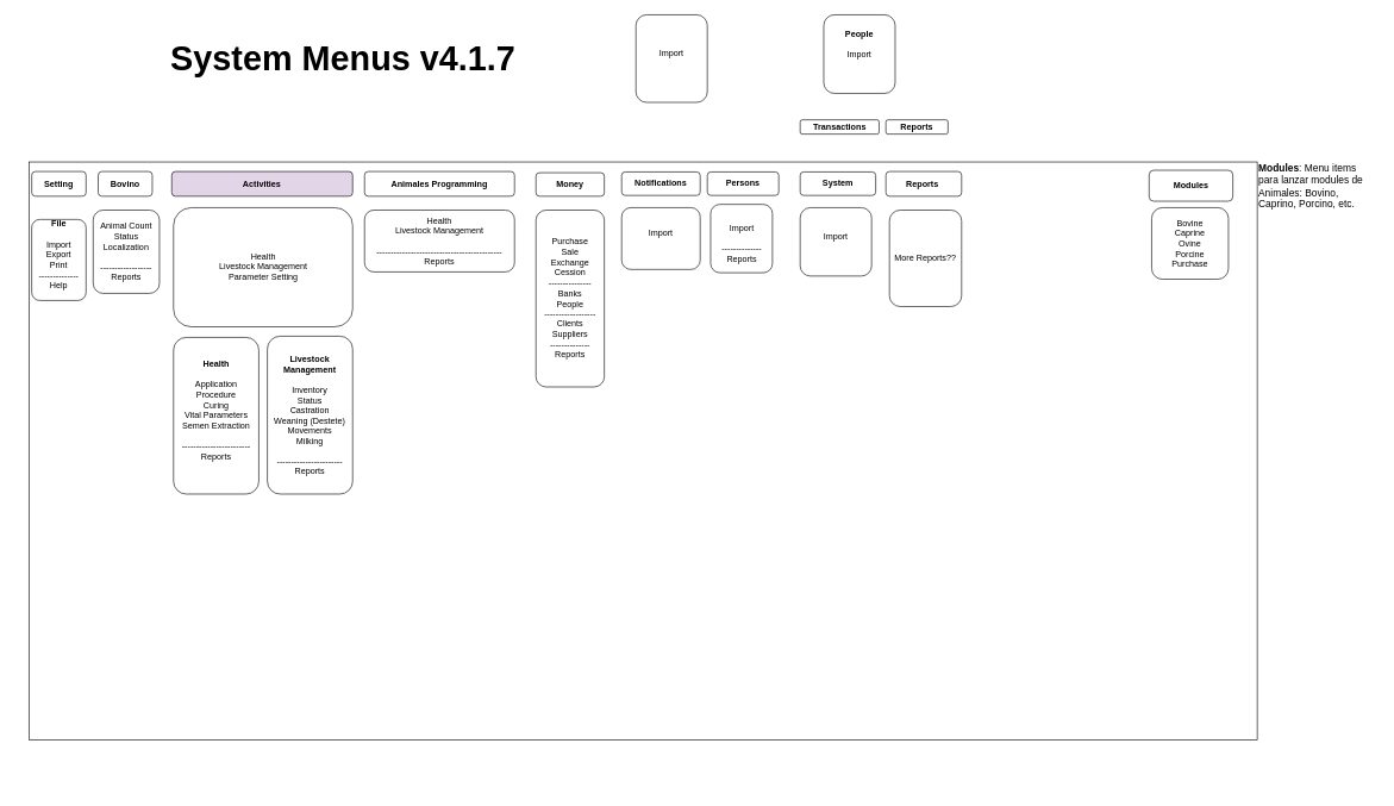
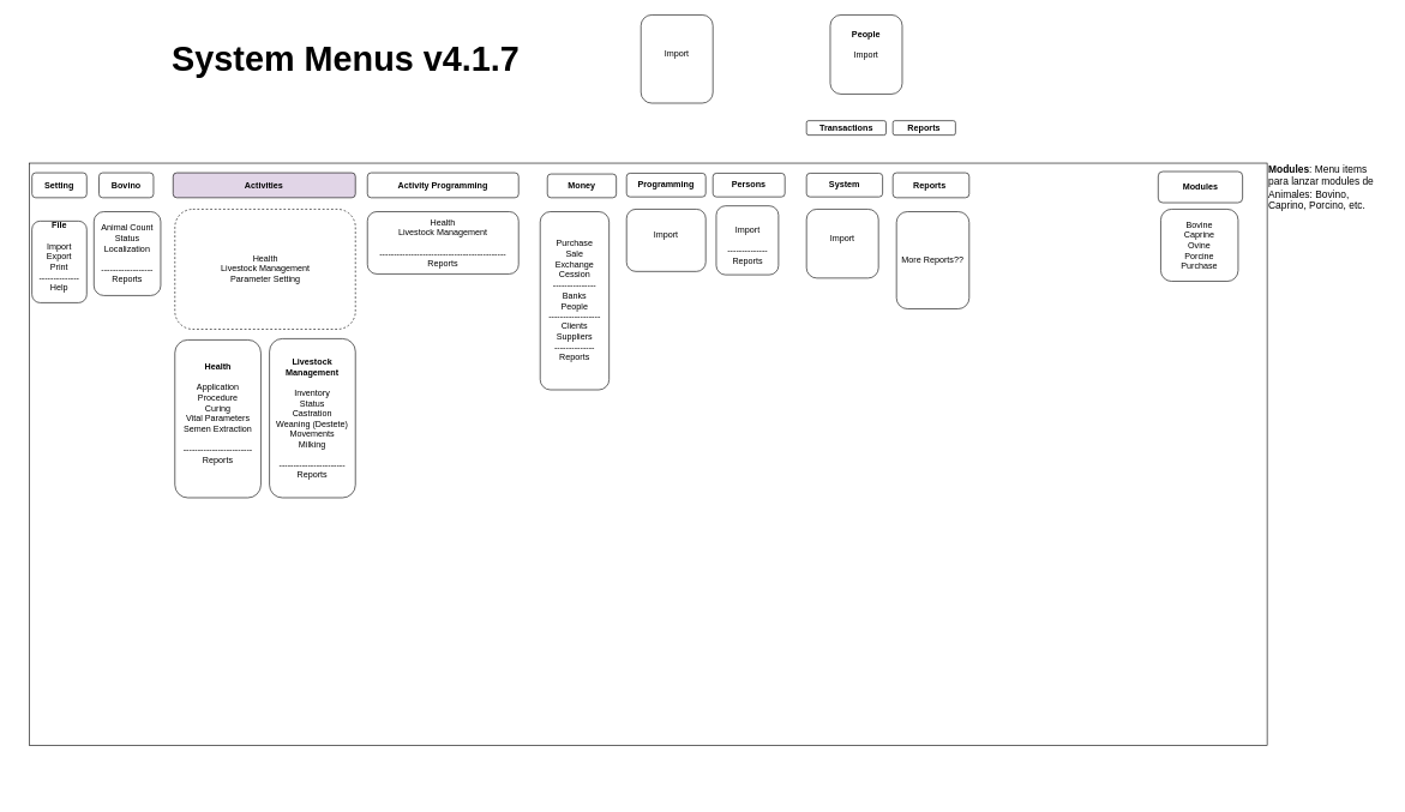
  <mxCell id="0" />
  <mxCell id="1" parent="0" />
  <mxCell id="2" value="&lt;font&gt;&lt;font style=&quot;font-size: 48px&quot;&gt;&lt;b&gt;System Menus v4.1.7&lt;/b&gt;&lt;/font&gt;&lt;br&gt;&lt;/font&gt;" style="text;html=1;strokeColor=none;fillColor=none;align=center;verticalAlign=middle;whiteSpace=wrap;rounded=0;" parent="1" vertex="1"><mxGeometry x="200" y="41.31" width="560" height="80" as="geometry" /></mxCell>
  <mxCell id="3" value="&lt;font face=&quot;helvetica&quot; style=&quot;font-size: 14px&quot;&gt;&lt;b&gt;Modules&lt;/b&gt;: Menu items para lanzar modules de Animales: Bovino, Caprino, Porcino, etc.&lt;/font&gt;" style="text;whiteSpace=wrap;html=1;align=left;" parent="1" vertex="1"><mxGeometry x="1760" y="220" width="170" height="90" as="geometry" /></mxCell>
  <mxCell id="4" value="&lt;b style=&quot;line-height: 100%&quot;&gt;Transactions&lt;br&gt;&lt;/b&gt;" style="rounded=1;whiteSpace=wrap;html=1;" parent="1" vertex="1"><mxGeometry x="1120" y="167" width="110.511" height="20" as="geometry" /></mxCell>
  <mxCell id="5" value="&lt;b style=&quot;line-height: 100%&quot;&gt;Reports&lt;br&gt;&lt;/b&gt;" style="rounded=1;whiteSpace=wrap;html=1;" parent="1" vertex="1"><mxGeometry x="1240" y="167" width="87" height="20" as="geometry" /></mxCell>
  <mxCell id="6" value="&lt;div&gt;&lt;b&gt;People&lt;/b&gt;&lt;/div&gt;&lt;div&gt;&lt;b&gt;&lt;br&gt;&lt;/b&gt;&lt;/div&gt;&lt;div&gt;Import&lt;b&gt;&lt;br&gt;&lt;/b&gt;&lt;/div&gt;&lt;div&gt;&lt;br&gt;&lt;/div&gt;&lt;div&gt;&lt;div style=&quot;text-align: left&quot;&gt;&lt;br&gt;&lt;/div&gt;&lt;/div&gt;" style="rounded=1;whiteSpace=wrap;html=1;spacingLeft=0;spacingRight=0;" parent="1" vertex="1"><mxGeometry x="1153" y="20" width="100" height="110" as="geometry" /></mxCell>
  <mxCell id="7" value="&lt;div&gt;&lt;br&gt;&lt;/div&gt;&lt;div&gt;Import&lt;b&gt;&lt;br&gt;&lt;/b&gt;&lt;/div&gt;&lt;div&gt;&lt;br&gt;&lt;/div&gt;&lt;div&gt;&lt;div style=&quot;text-align: left&quot;&gt;&lt;br&gt;&lt;/div&gt;&lt;/div&gt;" style="rounded=1;whiteSpace=wrap;html=1;spacingLeft=0;spacingRight=0;" parent="1" vertex="1"><mxGeometry x="890" y="20" width="100" height="122.615" as="geometry" /></mxCell>
  <mxCell id="8" value="&lt;div&gt;&lt;br&gt;&lt;/div&gt;&lt;div&gt;Import&lt;b&gt;&lt;br&gt;&lt;/b&gt;&lt;/div&gt;&lt;div&gt;&lt;br&gt;&lt;/div&gt;&lt;div&gt;&lt;div style=&quot;text-align: left&quot;&gt;&lt;br&gt;&lt;/div&gt;&lt;/div&gt;" style="rounded=1;whiteSpace=wrap;html=1;spacingLeft=0;spacingRight=0;" parent="1" vertex="1"><mxGeometry x="760" y="303.46" width="95.75" height="86.54" as="geometry" /></mxCell>
  <mxCell id="9" value="Comment" parent="0" />
  <mxCell id="10" value="" style="group" parent="9" vertex="1" connectable="0"><mxGeometry x="20" y="221" width="1720" height="884.93" as="geometry" /></mxCell>
  <mxCell id="11" value="" style="rounded=0;whiteSpace=wrap;html=1;spacingBottom=-5;" parent="10" vertex="1"><mxGeometry x="20" y="5" width="1720" height="809.0" as="geometry" /></mxCell>
  <mxCell id="12" value="&lt;b style=&quot;line-height: 100%&quot;&gt;Setting&lt;br&gt;&lt;/b&gt;" style="rounded=1;whiteSpace=wrap;html=1;" parent="10" vertex="1"><mxGeometry x="23.97" y="18.39" width="76.03" height="34.61" as="geometry" /></mxCell>
  <mxCell id="13" value="&lt;b style=&quot;line-height: 100%&quot;&gt;Modules&lt;br&gt;&lt;/b&gt;" style="rounded=1;whiteSpace=wrap;html=1;" parent="10" vertex="1"><mxGeometry x="1588.61" y="16.65" width="117.25" height="43.35" as="geometry" /></mxCell>
  <mxCell id="14" value="&lt;b style=&quot;line-height: 100%&quot;&gt;Bovino&lt;br&gt;&lt;/b&gt;" style="rounded=1;whiteSpace=wrap;html=1;" parent="10" vertex="1"><mxGeometry x="117.01" y="18.39" width="75.77" height="34.61" as="geometry" /></mxCell>
  <mxCell id="15" value="&lt;b style=&quot;line-height: 100%&quot;&gt;Activities&lt;br&gt;&lt;/b&gt;" style="rounded=1;whiteSpace=wrap;html=1;fillColor=#e1d5e7;" parent="10" vertex="1"><mxGeometry x="220" y="18.39" width="253.33" height="34.61" as="geometry" /></mxCell>
- <mxCell id="16" value="&lt;b style=&quot;line-height: 100%&quot;&gt;Animales Programming&lt;br&gt;&lt;/b&gt;" style="rounded=1;whiteSpace=wrap;html=1;" parent="10" vertex="1"><mxGeometry x="490" y="18.39" width="210" height="34.61" as="geometry" /></mxCell>
+ <mxCell id="16" value="&lt;b style=&quot;line-height: 100%&quot;&gt;Activity Programming&lt;br&gt;&lt;/b&gt;" style="rounded=1;whiteSpace=wrap;html=1;" parent="10" vertex="1"><mxGeometry x="490" y="18.39" width="210" height="34.61" as="geometry" /></mxCell>
  <mxCell id="17" value="&lt;b style=&quot;line-height: 100%&quot;&gt;Reports&amp;nbsp;&lt;br&gt;&lt;/b&gt;" style="rounded=1;whiteSpace=wrap;html=1;" parent="10" vertex="1"><mxGeometry x="1220" y="18.39" width="106.04" height="34.61" as="geometry" /></mxCell>
- <mxCell id="18" value="&lt;b style=&quot;line-height: 100%&quot;&gt;Money&lt;br&gt;&lt;/b&gt;" style="rounded=1;whiteSpace=wrap;html=1;" parent="10" vertex="1"><mxGeometry x="730" y="20.1" width="95.75" height="32.9" as="geometry" /></mxCell>
+ <mxCell id="18" value="&lt;b style=&quot;line-height: 100%&quot;&gt;Money&lt;br&gt;&lt;/b&gt;" style="rounded=1;whiteSpace=wrap;html=1;" parent="10" vertex="1"><mxGeometry x="740" y="20.1" width="95.75" height="32.9" as="geometry" /></mxCell>
  <mxCell id="19" value="&lt;div&gt;&lt;b&gt;File&lt;/b&gt;&lt;/div&gt;&lt;div&gt;&lt;b&gt;&lt;br&gt;&lt;/b&gt;&lt;/div&gt;&lt;div&gt;Import&lt;b&gt;&lt;br&gt;&lt;/b&gt;&lt;/div&gt;&lt;div&gt;Export&lt;/div&gt;&lt;div&gt;Print&lt;/div&gt;&lt;div&gt;--------------&lt;/div&gt;&lt;div&gt;Help&lt;/div&gt;&lt;div&gt;&lt;div style=&quot;text-align: left&quot;&gt;&lt;br&gt;&lt;/div&gt;&lt;/div&gt;" style="rounded=1;whiteSpace=wrap;html=1;spacingLeft=0;spacingRight=0;" parent="10" vertex="1"><mxGeometry x="23.89" y="85.54" width="76.11" height="113.46" as="geometry" /></mxCell>
  <mxCell id="20" value="&lt;div&gt;Animal Count&lt;/div&gt;&lt;div&gt;Status&lt;/div&gt;&lt;div&gt;Localization&lt;/div&gt;&lt;div&gt;&lt;br&gt;&lt;/div&gt;&lt;div&gt;------------------&lt;/div&gt;&lt;div&gt;Reports&lt;/div&gt;" style="rounded=1;whiteSpace=wrap;html=1;spacingLeft=0;spacingRight=0;" parent="10" vertex="1"><mxGeometry x="110" y="72.46" width="92.78" height="116.54" as="geometry" /></mxCell>
  <mxCell id="21" value="&lt;div&gt;&lt;b&gt;Health&lt;/b&gt;&lt;/div&gt;&lt;div&gt;&lt;br&gt;&lt;/div&gt;&lt;div&gt;Application&lt;/div&gt;&lt;div&gt;Procedure&lt;/div&gt;&lt;div&gt;Curing&lt;br&gt;&lt;/div&gt;&lt;div&gt;Vital Parameters&lt;/div&gt;&lt;div&gt;Semen Extraction&lt;/div&gt;&lt;div&gt;&lt;br&gt;&lt;/div&gt;&lt;div&gt;------------------------&lt;/div&gt;&lt;div&gt;Reports&lt;/div&gt;&lt;div&gt;&lt;br&gt;&lt;/div&gt;" style="rounded=1;whiteSpace=wrap;html=1;spacingLeft=0;spacingRight=0;" parent="10" vertex="1"><mxGeometry x="222.5" y="250.67" width="119.44" height="219.33" as="geometry" /></mxCell>
  <mxCell id="22" value="&lt;div&gt;Health&lt;/div&gt;&lt;div&gt;Livestock Management&lt;/div&gt;&lt;div&gt;&lt;br&gt;&lt;/div&gt;&lt;div&gt;--------------------------------------------&lt;/div&gt;&lt;div&gt;Reports&lt;/div&gt;" style="rounded=1;whiteSpace=wrap;html=1;spacingLeft=0;spacingRight=0;" parent="10" vertex="1"><mxGeometry x="490" y="72.45" width="210" height="86.55" as="geometry" /></mxCell>
  <mxCell id="23" value="&lt;div&gt;More Reports??&lt;/div&gt;" style="rounded=1;whiteSpace=wrap;html=1;spacingLeft=0;spacingRight=0;" parent="10" vertex="1"><mxGeometry x="1225.01" y="72.46" width="101.03" height="135" as="geometry" /></mxCell>
  <mxCell id="24" value="&lt;div&gt;Purchase&lt;/div&gt;&lt;div&gt;Sale&lt;/div&gt;&lt;div&gt;Exchange&lt;/div&gt;&lt;div&gt;Cession&lt;/div&gt;&lt;div&gt;---------------&lt;/div&gt;&lt;div&gt;Banks&lt;/div&gt;&lt;div&gt;People&lt;/div&gt;&lt;div&gt;------------------&lt;/div&gt;&lt;div&gt;Clients&lt;/div&gt;&lt;div&gt;Suppliers&lt;/div&gt;&lt;div&gt;--------------&lt;/div&gt;&lt;div&gt;Reports&lt;/div&gt;" style="rounded=1;whiteSpace=wrap;html=1;spacingLeft=0;spacingRight=0;" parent="10" vertex="1"><mxGeometry x="730" y="72.46" width="95.75" height="247.54" as="geometry" /></mxCell>
- <mxCell id="25" value="&lt;div&gt;Health&lt;/div&gt;&lt;div&gt;&lt;span&gt;Livestock Management&lt;/span&gt;&lt;br&gt;&lt;/div&gt;&lt;div&gt;Parameter Setting&lt;/div&gt;" style="rounded=1;whiteSpace=wrap;html=1;spacingLeft=0;spacingRight=0;" parent="10" vertex="1"><mxGeometry x="222.5" y="69.0" width="250.833" height="166.83" as="geometry" /></mxCell>
+ <mxCell id="25" value="&lt;div&gt;Health&lt;/div&gt;&lt;div&gt;&lt;span&gt;Livestock Management&lt;/span&gt;&lt;br&gt;&lt;/div&gt;&lt;div&gt;Parameter Setting&lt;/div&gt;" style="rounded=1;whiteSpace=wrap;html=1;spacingLeft=0;spacingRight=0;dashed=1;" parent="10" vertex="1"><mxGeometry x="222.5" y="69.0" width="250.833" height="166.83" as="geometry" /></mxCell>
  <mxCell id="26" value="&lt;div&gt;Bovine&lt;/div&gt;&lt;div&gt;Caprine&lt;/div&gt;&lt;div&gt;Ovine&lt;/div&gt;&lt;div&gt;Porcine&lt;/div&gt;&lt;div&gt;Purchase&lt;/div&gt;" style="rounded=1;whiteSpace=wrap;html=1;spacingLeft=0;spacingRight=0;" parent="10" vertex="1"><mxGeometry x="1592.194" y="69" width="107.5" height="100.17" as="geometry" /></mxCell>
  <mxCell id="27" value="&lt;div&gt;&lt;b&gt;Livestock Management&lt;/b&gt;&lt;/div&gt;&lt;div&gt;&lt;b&gt;&lt;br&gt;&lt;/b&gt;&lt;/div&gt;&lt;div&gt;Inventory&lt;/div&gt;&lt;div&gt;Status&lt;/div&gt;&lt;div&gt;Castration&lt;/div&gt;&lt;div&gt;Weaning (Destete)&lt;/div&gt;&lt;div&gt;Movements&lt;/div&gt;&lt;div&gt;Milking&lt;/div&gt;&lt;div&gt;&lt;br&gt;&lt;/div&gt;&lt;div&gt;-----------------------&lt;/div&gt;&lt;div&gt;Reports&lt;/div&gt;" style="rounded=1;whiteSpace=wrap;html=1;spacingLeft=0;spacingRight=0;" parent="10" vertex="1"><mxGeometry x="353.889" y="249.0" width="119.444" height="221.0" as="geometry" /></mxCell>
- <mxCell id="28" value="&lt;b style=&quot;line-height: 100%&quot;&gt;Notifications&lt;br&gt;&lt;/b&gt;" style="rounded=1;whiteSpace=wrap;html=1;" parent="10" vertex="1"><mxGeometry x="850" y="19" width="110" height="32.9" as="geometry" /></mxCell>
+ <mxCell id="28" value="&lt;b style=&quot;line-height: 100%&quot;&gt;Programming&lt;br&gt;&lt;/b&gt;" style="rounded=1;whiteSpace=wrap;html=1;" parent="10" vertex="1"><mxGeometry x="850" y="19" width="110" height="32.9" as="geometry" /></mxCell>
  <mxCell id="29" value="&lt;b style=&quot;line-height: 100%&quot;&gt;Persons&lt;br&gt;&lt;/b&gt;" style="rounded=1;whiteSpace=wrap;html=1;" parent="10" vertex="1"><mxGeometry x="970" y="19" width="100" height="32.9" as="geometry" /></mxCell>
  <mxCell id="30" value="&lt;div&gt;&lt;br&gt;&lt;/div&gt;&lt;div&gt;Import&lt;b&gt;&lt;br&gt;&lt;/b&gt;&lt;/div&gt;&lt;div&gt;&lt;br&gt;&lt;/div&gt;&lt;div&gt;&lt;div style=&quot;text-align: left&quot;&gt;&lt;br&gt;&lt;/div&gt;&lt;/div&gt;" style="rounded=1;whiteSpace=wrap;html=1;spacingLeft=0;spacingRight=0;direction=west;" parent="10" vertex="1"><mxGeometry x="850" y="69" width="110" height="86.54" as="geometry" /></mxCell>
  <mxCell id="31" value="&lt;div&gt;&lt;br&gt;&lt;/div&gt;&lt;div&gt;Import&lt;b&gt;&lt;br&gt;&lt;/b&gt;&lt;/div&gt;&lt;div&gt;&lt;br&gt;&lt;/div&gt;&lt;div&gt;&lt;div style=&quot;text-align: left&quot;&gt;--------------&lt;/div&gt;&lt;/div&gt;&lt;div&gt;Reports&lt;/div&gt;" style="rounded=1;whiteSpace=wrap;html=1;spacingLeft=0;spacingRight=0;direction=south;" parent="10" vertex="1"><mxGeometry x="974.605" y="64.395" width="86.54" height="95.75" as="geometry" /></mxCell>
  <mxCell id="32" value="&lt;b style=&quot;line-height: 100%&quot;&gt;System&lt;br&gt;&lt;/b&gt;" style="rounded=1;whiteSpace=wrap;html=1;" parent="10" vertex="1"><mxGeometry x="1100" y="19" width="105.75" height="32.9" as="geometry" /></mxCell>
  <mxCell id="33" value="&lt;div&gt;&lt;br&gt;&lt;/div&gt;&lt;div&gt;Import&lt;b&gt;&lt;br&gt;&lt;/b&gt;&lt;/div&gt;&lt;div&gt;&lt;br&gt;&lt;/div&gt;&lt;div&gt;&lt;div style=&quot;text-align: left&quot;&gt;&lt;br&gt;&lt;/div&gt;&lt;/div&gt;" style="rounded=1;whiteSpace=wrap;html=1;spacingLeft=0;spacingRight=0;direction=south;" parent="10" vertex="1"><mxGeometry x="1100" y="69" width="100" height="95.75" as="geometry" /></mxCell>
